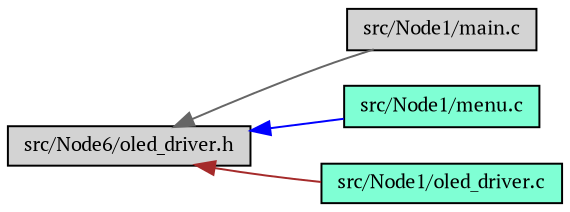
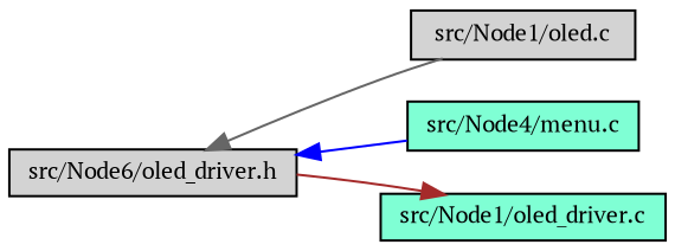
  digraph {
    fontname="PT Serif"
    rankdir=LR
    node [color=black fillcolor=lightgrey fontname="PT Serif" fontsize=10 shape=record style=filled]
    edge [dir=back fontname="PT Serif" fontsize=10 labelfontname=Helvetica labelfontsize=10 style=solid]
    n1 [fontcolor=black height=0.2 label="src/Node6/oled_driver.h" width=0.4]
-   n2 [height=0.2 label="src/Node1/main.c" width=0.4]
-   n3 [fillcolor=aquamarine height=0.2 label="src/Node1/menu.c" width=0.4]
+   n2 [height=0.2 label="src/Node1/oled.c" width=0.4]
+   n3 [fillcolor=aquamarine height=0.2 label="src/Node4/menu.c" width=0.4]
    n4 [fillcolor=aquamarine height=0.2 label="src/Node1/oled_driver.c" width=0.4]
    n1 -> n2 [color=gray40]
    n1 -> n3 [color=blue]
-   n1 -> n4 [color=brown]
+   n4 -> n1 [color=brown]
  }
